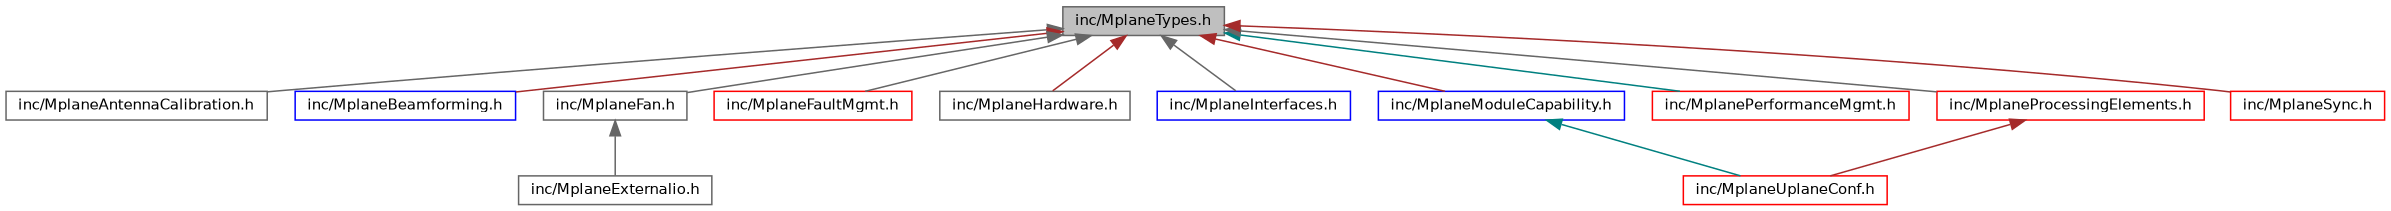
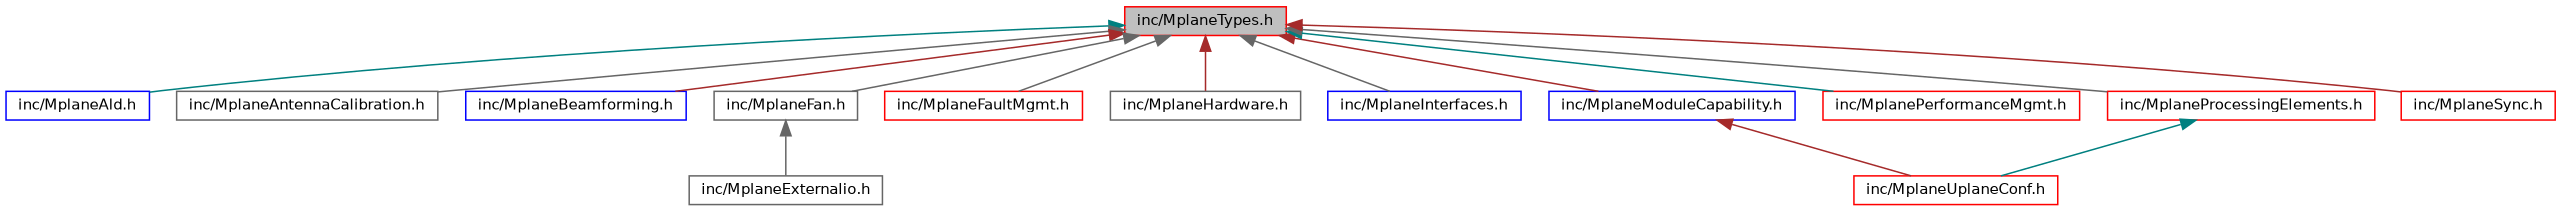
  digraph {
    node [color=red fontname=Helvetica fontsize=10 shape=record]
    edge [color=gray40 dir=back fontname=Helvetica fontsize=10 labelfontname=Helvetica labelfontsize=10 style=solid]
-   n1 [color=gray40 fillcolor=grey75 fontcolor=black height=0.2 label="inc/MplaneTypes.h" style=filled width=0.4]
+   n1 [fillcolor=grey75 fontcolor=black height=0.2 label="inc/MplaneTypes.h" style=filled width=0.4]
+   n2 [color=blue height=0.2 label="inc/MplaneAld.h" width=0.4]
    n3 [color=gray40 height=0.2 label="inc/MplaneAntennaCalibration.h" width=0.4]
    n4 [color=blue height=0.2 label="inc/MplaneBeamforming.h" width=0.4]
    n5 [color=gray40 height=0.2 label="inc/MplaneFan.h" width=0.4]
    n6 [height=0.2 label="inc/MplaneFaultMgmt.h" width=0.4]
    n7 [color=gray40 height=0.2 label="inc/MplaneHardware.h" width=0.4]
    n8 [color=blue height=0.2 label="inc/MplaneInterfaces.h" width=0.4]
    n9 [color=blue height=0.2 label="inc/MplaneModuleCapability.h" width=0.4]
    n10 [height=0.2 label="inc/MplanePerformanceMgmt.h" width=0.4]
    n11 [height=0.2 label="inc/MplaneProcessingElements.h" width=0.4]
    n12 [height=0.2 label="inc/MplaneSync.h" width=0.4]
    n13 [color=gray40 height=0.2 label="inc/MplaneExternalio.h" width=0.4]
    n14 [height=0.2 label="inc/MplaneUplaneConf.h" width=0.4]
+   n1 -> n2 [color=teal]
    n1 -> n3
    n1 -> n4 [color=brown]
    n1 -> n5
    n1 -> n6
    n1 -> n7 [color=brown]
    n1 -> n8
    n1 -> n9 [color=brown]
    n1 -> n10 [color=teal]
    n1 -> n11
    n1 -> n12 [color=brown]
    n5 -> n13
-   n9 -> n14 [color=teal]
-   n11 -> n14 [color=brown]
+   n9 -> n14 [color=brown]
+   n11 -> n14 [color=teal]
  }
